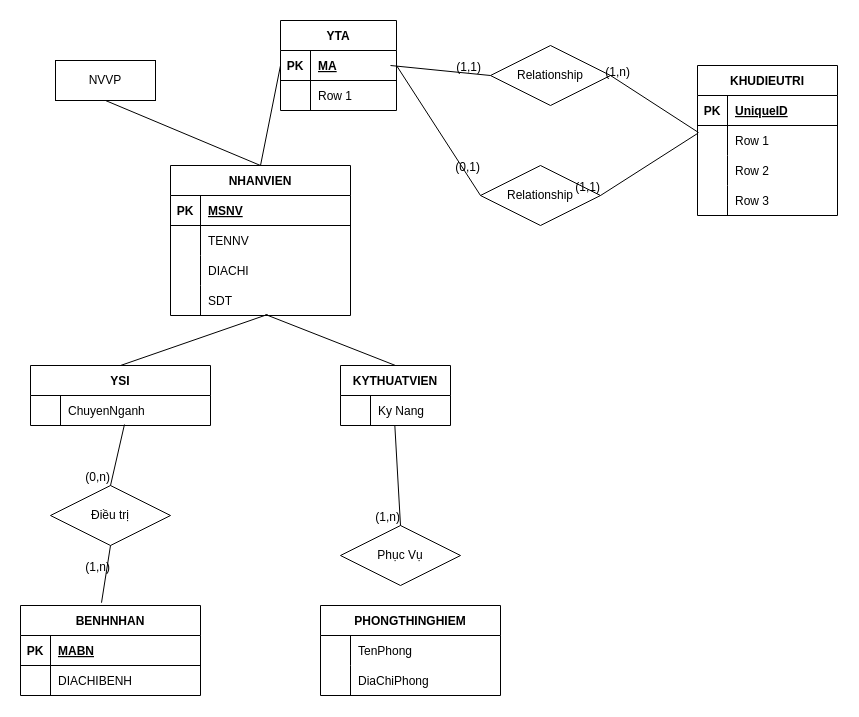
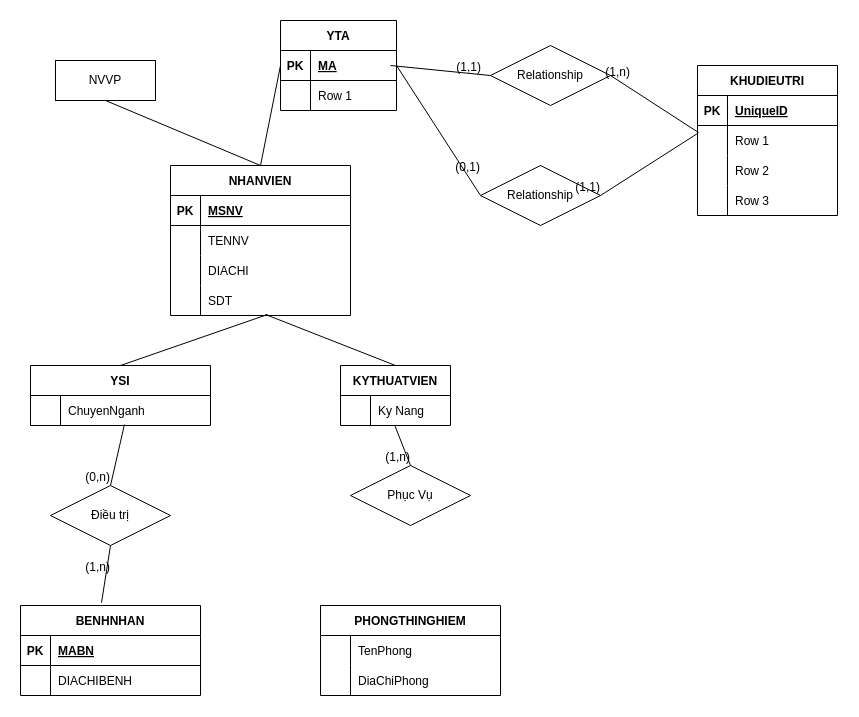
  <mxCell id="0" />
  <mxCell id="1" parent="0" />
  <mxCell id="2" value="KYTHUATVIEN" style="shape=table;startSize=30;container=1;collapsible=1;childLayout=tableLayout;fixedRows=1;rowLines=0;fontStyle=1;align=center;resizeLast=1;" parent="1" vertex="1"><mxGeometry x="340" y="365" width="110" height="60" as="geometry" /></mxCell>
  <mxCell id="3" value="" style="shape=tableRow;horizontal=0;startSize=0;swimlaneHead=0;swimlaneBody=0;fillColor=none;collapsible=0;dropTarget=0;points=[[0,0.5],[1,0.5]];portConstraint=eastwest;top=0;left=0;right=0;bottom=0;" parent="2" vertex="1"><mxGeometry y="30" width="110" height="30" as="geometry" /></mxCell>
  <mxCell id="4" value="" style="shape=partialRectangle;connectable=0;fillColor=none;top=0;left=0;bottom=0;right=0;editable=1;overflow=hidden;" parent="3" vertex="1"><mxGeometry width="30" height="30" as="geometry"><mxRectangle width="30" height="30" as="alternateBounds" /></mxGeometry></mxCell>
  <mxCell id="5" value="Ky Nang" style="shape=partialRectangle;connectable=0;fillColor=none;top=0;left=0;bottom=0;right=0;align=left;spacingLeft=6;overflow=hidden;" parent="3" vertex="1"><mxGeometry x="30" width="80" height="30" as="geometry"><mxRectangle width="80" height="30" as="alternateBounds" /></mxGeometry></mxCell>
- <mxCell id="6" value="Phục Vụ" style="shape=rhombus;perimeter=rhombusPerimeter;whiteSpace=wrap;html=1;align=center;" parent="1" vertex="1"><mxGeometry x="340" y="525" width="120" height="60" as="geometry" /></mxCell>
+ <mxCell id="6" value="Phục Vụ" style="shape=rhombus;perimeter=rhombusPerimeter;whiteSpace=wrap;html=1;align=center;" parent="1" vertex="1"><mxGeometry x="350" y="465" width="120" height="60" as="geometry" /></mxCell>
  <mxCell id="7" value="" style="endArrow=none;html=1;rounded=0;entryX=0.5;entryY=0;entryDx=0;entryDy=0;exitX=0.494;exitY=1;exitDx=0;exitDy=0;exitPerimeter=0;" parent="1" source="3" target="6" edge="1"><mxGeometry relative="1" as="geometry"><mxPoint x="340" y="185" as="sourcePoint" /><mxPoint x="500" y="185" as="targetPoint" /></mxGeometry></mxCell>
  <mxCell id="8" value="(1,n)" style="resizable=0;html=1;align=right;verticalAlign=bottom;" parent="7" connectable="0" vertex="1"><mxGeometry x="1" relative="1" as="geometry"><mxPoint as="offset" /></mxGeometry></mxCell>
  <mxCell id="9" value="NHANVIEN" style="shape=table;startSize=30;container=1;collapsible=1;childLayout=tableLayout;fixedRows=1;rowLines=0;fontStyle=1;align=center;resizeLast=1;" parent="1" vertex="1"><mxGeometry x="170" y="165" width="180" height="150" as="geometry" /></mxCell>
  <mxCell id="10" value="" style="shape=tableRow;horizontal=0;startSize=0;swimlaneHead=0;swimlaneBody=0;fillColor=none;collapsible=0;dropTarget=0;points=[[0,0.5],[1,0.5]];portConstraint=eastwest;top=0;left=0;right=0;bottom=1;" parent="9" vertex="1"><mxGeometry y="30" width="180" height="30" as="geometry" /></mxCell>
  <mxCell id="11" value="PK" style="shape=partialRectangle;connectable=0;fillColor=none;top=0;left=0;bottom=0;right=0;fontStyle=1;overflow=hidden;" parent="10" vertex="1"><mxGeometry width="30" height="30" as="geometry"><mxRectangle width="30" height="30" as="alternateBounds" /></mxGeometry></mxCell>
  <mxCell id="12" value="MSNV" style="shape=partialRectangle;connectable=0;fillColor=none;top=0;left=0;bottom=0;right=0;align=left;spacingLeft=6;fontStyle=5;overflow=hidden;" parent="10" vertex="1"><mxGeometry x="30" width="150" height="30" as="geometry"><mxRectangle width="150" height="30" as="alternateBounds" /></mxGeometry></mxCell>
  <mxCell id="13" value="" style="shape=tableRow;horizontal=0;startSize=0;swimlaneHead=0;swimlaneBody=0;fillColor=none;collapsible=0;dropTarget=0;points=[[0,0.5],[1,0.5]];portConstraint=eastwest;top=0;left=0;right=0;bottom=0;" parent="9" vertex="1"><mxGeometry y="60" width="180" height="30" as="geometry" /></mxCell>
  <mxCell id="14" value="" style="shape=partialRectangle;connectable=0;fillColor=none;top=0;left=0;bottom=0;right=0;editable=1;overflow=hidden;" parent="13" vertex="1"><mxGeometry width="30" height="30" as="geometry"><mxRectangle width="30" height="30" as="alternateBounds" /></mxGeometry></mxCell>
  <mxCell id="15" value="TENNV" style="shape=partialRectangle;connectable=0;fillColor=none;top=0;left=0;bottom=0;right=0;align=left;spacingLeft=6;overflow=hidden;" parent="13" vertex="1"><mxGeometry x="30" width="150" height="30" as="geometry"><mxRectangle width="150" height="30" as="alternateBounds" /></mxGeometry></mxCell>
  <mxCell id="16" value="" style="shape=tableRow;horizontal=0;startSize=0;swimlaneHead=0;swimlaneBody=0;fillColor=none;collapsible=0;dropTarget=0;points=[[0,0.5],[1,0.5]];portConstraint=eastwest;top=0;left=0;right=0;bottom=0;" parent="9" vertex="1"><mxGeometry y="90" width="180" height="30" as="geometry" /></mxCell>
  <mxCell id="17" value="" style="shape=partialRectangle;connectable=0;fillColor=none;top=0;left=0;bottom=0;right=0;editable=1;overflow=hidden;" parent="16" vertex="1"><mxGeometry width="30" height="30" as="geometry"><mxRectangle width="30" height="30" as="alternateBounds" /></mxGeometry></mxCell>
  <mxCell id="18" value="DIACHI" style="shape=partialRectangle;connectable=0;fillColor=none;top=0;left=0;bottom=0;right=0;align=left;spacingLeft=6;overflow=hidden;" parent="16" vertex="1"><mxGeometry x="30" width="150" height="30" as="geometry"><mxRectangle width="150" height="30" as="alternateBounds" /></mxGeometry></mxCell>
  <mxCell id="19" value="" style="shape=tableRow;horizontal=0;startSize=0;swimlaneHead=0;swimlaneBody=0;fillColor=none;collapsible=0;dropTarget=0;points=[[0,0.5],[1,0.5]];portConstraint=eastwest;top=0;left=0;right=0;bottom=0;" parent="9" vertex="1"><mxGeometry y="120" width="180" height="30" as="geometry" /></mxCell>
  <mxCell id="20" value="" style="shape=partialRectangle;connectable=0;fillColor=none;top=0;left=0;bottom=0;right=0;editable=1;overflow=hidden;" parent="19" vertex="1"><mxGeometry width="30" height="30" as="geometry"><mxRectangle width="30" height="30" as="alternateBounds" /></mxGeometry></mxCell>
  <mxCell id="21" value="SDT" style="shape=partialRectangle;connectable=0;fillColor=none;top=0;left=0;bottom=0;right=0;align=left;spacingLeft=6;overflow=hidden;" parent="19" vertex="1"><mxGeometry x="30" width="150" height="30" as="geometry"><mxRectangle width="150" height="30" as="alternateBounds" /></mxGeometry></mxCell>
  <mxCell id="22" value="YSI" style="shape=table;startSize=30;container=1;collapsible=1;childLayout=tableLayout;fixedRows=1;rowLines=0;fontStyle=1;align=center;resizeLast=1;" parent="1" vertex="1"><mxGeometry x="30" y="365" width="180" height="60" as="geometry" /></mxCell>
  <mxCell id="23" value="" style="shape=tableRow;horizontal=0;startSize=0;swimlaneHead=0;swimlaneBody=0;fillColor=none;collapsible=0;dropTarget=0;points=[[0,0.5],[1,0.5]];portConstraint=eastwest;top=0;left=0;right=0;bottom=0;" parent="22" vertex="1"><mxGeometry y="30" width="180" height="30" as="geometry" /></mxCell>
  <mxCell id="24" value="" style="shape=partialRectangle;connectable=0;fillColor=none;top=0;left=0;bottom=0;right=0;editable=1;overflow=hidden;" parent="23" vertex="1"><mxGeometry width="30" height="30" as="geometry"><mxRectangle width="30" height="30" as="alternateBounds" /></mxGeometry></mxCell>
  <mxCell id="25" value="ChuyenNganh" style="shape=partialRectangle;connectable=0;fillColor=none;top=0;left=0;bottom=0;right=0;align=left;spacingLeft=6;overflow=hidden;" parent="23" vertex="1"><mxGeometry x="30" width="150" height="30" as="geometry"><mxRectangle width="150" height="30" as="alternateBounds" /></mxGeometry></mxCell>
  <mxCell id="26" value="Điều trị" style="shape=rhombus;perimeter=rhombusPerimeter;whiteSpace=wrap;html=1;align=center;" parent="1" vertex="1"><mxGeometry x="50" y="485" width="120" height="60" as="geometry" /></mxCell>
  <mxCell id="27" value="" style="endArrow=none;html=1;rounded=0;entryX=0.5;entryY=0;entryDx=0;entryDy=0;exitX=0.522;exitY=0.967;exitDx=0;exitDy=0;exitPerimeter=0;" parent="1" source="23" target="26" edge="1"><mxGeometry relative="1" as="geometry"><mxPoint x="340" y="585" as="sourcePoint" /><mxPoint x="500" y="585" as="targetPoint" /></mxGeometry></mxCell>
  <mxCell id="28" value="(0,n)" style="resizable=0;html=1;align=right;verticalAlign=bottom;" parent="27" connectable="0" vertex="1"><mxGeometry x="1" relative="1" as="geometry" /></mxCell>
  <mxCell id="29" value="BENHNHAN" style="shape=table;startSize=30;container=1;collapsible=1;childLayout=tableLayout;fixedRows=1;rowLines=0;fontStyle=1;align=center;resizeLast=1;" parent="1" vertex="1"><mxGeometry x="20" y="605" width="180" height="90" as="geometry" /></mxCell>
  <mxCell id="30" value="" style="shape=tableRow;horizontal=0;startSize=0;swimlaneHead=0;swimlaneBody=0;fillColor=none;collapsible=0;dropTarget=0;points=[[0,0.5],[1,0.5]];portConstraint=eastwest;top=0;left=0;right=0;bottom=1;" parent="29" vertex="1"><mxGeometry y="30" width="180" height="30" as="geometry" /></mxCell>
  <mxCell id="31" value="PK" style="shape=partialRectangle;connectable=0;fillColor=none;top=0;left=0;bottom=0;right=0;fontStyle=1;overflow=hidden;" parent="30" vertex="1"><mxGeometry width="30" height="30" as="geometry"><mxRectangle width="30" height="30" as="alternateBounds" /></mxGeometry></mxCell>
  <mxCell id="32" value="MABN" style="shape=partialRectangle;connectable=0;fillColor=none;top=0;left=0;bottom=0;right=0;align=left;spacingLeft=6;fontStyle=5;overflow=hidden;" parent="30" vertex="1"><mxGeometry x="30" width="150" height="30" as="geometry"><mxRectangle width="150" height="30" as="alternateBounds" /></mxGeometry></mxCell>
  <mxCell id="33" value="" style="shape=tableRow;horizontal=0;startSize=0;swimlaneHead=0;swimlaneBody=0;fillColor=none;collapsible=0;dropTarget=0;points=[[0,0.5],[1,0.5]];portConstraint=eastwest;top=0;left=0;right=0;bottom=0;" parent="29" vertex="1"><mxGeometry y="60" width="180" height="30" as="geometry" /></mxCell>
  <mxCell id="34" value="" style="shape=partialRectangle;connectable=0;fillColor=none;top=0;left=0;bottom=0;right=0;editable=1;overflow=hidden;" parent="33" vertex="1"><mxGeometry width="30" height="30" as="geometry"><mxRectangle width="30" height="30" as="alternateBounds" /></mxGeometry></mxCell>
  <mxCell id="35" value="DIACHIBENH" style="shape=partialRectangle;connectable=0;fillColor=none;top=0;left=0;bottom=0;right=0;align=left;spacingLeft=6;overflow=hidden;" parent="33" vertex="1"><mxGeometry x="30" width="150" height="30" as="geometry"><mxRectangle width="150" height="30" as="alternateBounds" /></mxGeometry></mxCell>
  <mxCell id="36" value="" style="endArrow=none;html=1;rounded=0;entryX=0.5;entryY=1;entryDx=0;entryDy=0;exitX=0.45;exitY=-0.031;exitDx=0;exitDy=0;exitPerimeter=0;" parent="1" source="29" target="26" edge="1"><mxGeometry relative="1" as="geometry"><mxPoint x="340" y="585" as="sourcePoint" /><mxPoint x="500" y="585" as="targetPoint" /></mxGeometry></mxCell>
  <mxCell id="37" value="(1,n)" style="resizable=0;html=1;align=right;verticalAlign=bottom;" parent="36" connectable="0" vertex="1"><mxGeometry x="1" relative="1" as="geometry"><mxPoint y="30" as="offset" /></mxGeometry></mxCell>
  <mxCell id="38" value="PHONGTHINGHIEM" style="shape=table;startSize=30;container=1;collapsible=1;childLayout=tableLayout;fixedRows=1;rowLines=0;fontStyle=1;align=center;resizeLast=1;" parent="1" vertex="1"><mxGeometry x="320" y="605" width="180" height="90" as="geometry" /></mxCell>
  <mxCell id="39" value="" style="shape=tableRow;horizontal=0;startSize=0;swimlaneHead=0;swimlaneBody=0;fillColor=none;collapsible=0;dropTarget=0;points=[[0,0.5],[1,0.5]];portConstraint=eastwest;top=0;left=0;right=0;bottom=0;" parent="38" vertex="1"><mxGeometry y="30" width="180" height="30" as="geometry" /></mxCell>
  <mxCell id="40" value="" style="shape=partialRectangle;connectable=0;fillColor=none;top=0;left=0;bottom=0;right=0;editable=1;overflow=hidden;" parent="39" vertex="1"><mxGeometry width="30" height="30" as="geometry"><mxRectangle width="30" height="30" as="alternateBounds" /></mxGeometry></mxCell>
  <mxCell id="41" value="TenPhong" style="shape=partialRectangle;connectable=0;fillColor=none;top=0;left=0;bottom=0;right=0;align=left;spacingLeft=6;overflow=hidden;" parent="39" vertex="1"><mxGeometry x="30" width="150" height="30" as="geometry"><mxRectangle width="150" height="30" as="alternateBounds" /></mxGeometry></mxCell>
  <mxCell id="42" value="" style="shape=tableRow;horizontal=0;startSize=0;swimlaneHead=0;swimlaneBody=0;fillColor=none;collapsible=0;dropTarget=0;points=[[0,0.5],[1,0.5]];portConstraint=eastwest;top=0;left=0;right=0;bottom=0;" parent="38" vertex="1"><mxGeometry y="60" width="180" height="30" as="geometry" /></mxCell>
  <mxCell id="43" value="" style="shape=partialRectangle;connectable=0;fillColor=none;top=0;left=0;bottom=0;right=0;editable=1;overflow=hidden;" parent="42" vertex="1"><mxGeometry width="30" height="30" as="geometry"><mxRectangle width="30" height="30" as="alternateBounds" /></mxGeometry></mxCell>
  <mxCell id="44" value="DiaChiPhong" style="shape=partialRectangle;connectable=0;fillColor=none;top=0;left=0;bottom=0;right=0;align=left;spacingLeft=6;overflow=hidden;" parent="42" vertex="1"><mxGeometry x="30" width="150" height="30" as="geometry"><mxRectangle width="150" height="30" as="alternateBounds" /></mxGeometry></mxCell>
  <mxCell id="45" value="" style="endArrow=none;html=1;rounded=0;entryX=0.539;entryY=0.967;entryDx=0;entryDy=0;entryPerimeter=0;exitX=0.5;exitY=0;exitDx=0;exitDy=0;" parent="1" source="22" target="19" edge="1"><mxGeometry relative="1" as="geometry"><mxPoint x="230" y="405" as="sourcePoint" /><mxPoint x="490" y="375" as="targetPoint" /></mxGeometry></mxCell>
  <mxCell id="46" value="" style="endArrow=none;html=1;rounded=0;entryX=0.5;entryY=0;entryDx=0;entryDy=0;exitX=0.528;exitY=0.967;exitDx=0;exitDy=0;exitPerimeter=0;" parent="1" source="19" target="2" edge="1"><mxGeometry relative="1" as="geometry"><mxPoint x="240" y="415" as="sourcePoint" /><mxPoint x="487.02" y="344.01" as="targetPoint" /></mxGeometry></mxCell>
  <mxCell id="47" value="NVVP" style="whiteSpace=wrap;html=1;align=center;" parent="1" vertex="1"><mxGeometry x="55" y="60" width="100" height="40" as="geometry" /></mxCell>
  <mxCell id="48" value="" style="endArrow=none;html=1;rounded=0;exitX=0.5;exitY=1;exitDx=0;exitDy=0;entryX=0.5;entryY=0;entryDx=0;entryDy=0;" parent="1" source="47" target="9" edge="1"><mxGeometry relative="1" as="geometry"><mxPoint x="310" y="175" as="sourcePoint" /><mxPoint x="470" y="175" as="targetPoint" /></mxGeometry></mxCell>
  <mxCell id="49" value="YTA" style="shape=table;startSize=30;container=1;collapsible=1;childLayout=tableLayout;fixedRows=1;rowLines=0;fontStyle=1;align=center;resizeLast=1;" parent="1" vertex="1"><mxGeometry x="280" y="20" width="116" height="90" as="geometry" /></mxCell>
  <mxCell id="50" value="" style="shape=tableRow;horizontal=0;startSize=0;swimlaneHead=0;swimlaneBody=0;fillColor=none;collapsible=0;dropTarget=0;points=[[0,0.5],[1,0.5]];portConstraint=eastwest;top=0;left=0;right=0;bottom=1;" parent="49" vertex="1"><mxGeometry y="30" width="116" height="30" as="geometry" /></mxCell>
  <mxCell id="51" value="PK" style="shape=partialRectangle;connectable=0;fillColor=none;top=0;left=0;bottom=0;right=0;fontStyle=1;overflow=hidden;" parent="50" vertex="1"><mxGeometry width="30" height="30" as="geometry"><mxRectangle width="30" height="30" as="alternateBounds" /></mxGeometry></mxCell>
  <mxCell id="52" value="MA" style="shape=partialRectangle;connectable=0;fillColor=none;top=0;left=0;bottom=0;right=0;align=left;spacingLeft=6;fontStyle=5;overflow=hidden;" parent="50" vertex="1"><mxGeometry x="30" width="86" height="30" as="geometry"><mxRectangle width="86" height="30" as="alternateBounds" /></mxGeometry></mxCell>
  <mxCell id="53" value="" style="shape=tableRow;horizontal=0;startSize=0;swimlaneHead=0;swimlaneBody=0;fillColor=none;collapsible=0;dropTarget=0;points=[[0,0.5],[1,0.5]];portConstraint=eastwest;top=0;left=0;right=0;bottom=0;" parent="49" vertex="1"><mxGeometry y="60" width="116" height="30" as="geometry" /></mxCell>
  <mxCell id="54" value="" style="shape=partialRectangle;connectable=0;fillColor=none;top=0;left=0;bottom=0;right=0;editable=1;overflow=hidden;" parent="53" vertex="1"><mxGeometry width="30" height="30" as="geometry"><mxRectangle width="30" height="30" as="alternateBounds" /></mxGeometry></mxCell>
  <mxCell id="55" value="Row 1" style="shape=partialRectangle;connectable=0;fillColor=none;top=0;left=0;bottom=0;right=0;align=left;spacingLeft=6;overflow=hidden;" parent="53" vertex="1"><mxGeometry x="30" width="86" height="30" as="geometry"><mxRectangle width="86" height="30" as="alternateBounds" /></mxGeometry></mxCell>
  <mxCell id="56" value="" style="endArrow=none;html=1;rounded=0;entryX=0;entryY=0.5;entryDx=0;entryDy=0;exitX=0.5;exitY=0;exitDx=0;exitDy=0;" parent="1" source="9" target="50" edge="1"><mxGeometry relative="1" as="geometry"><mxPoint x="420" y="185" as="sourcePoint" /><mxPoint x="580" y="185" as="targetPoint" /></mxGeometry></mxCell>
  <mxCell id="57" value="Relationship" style="shape=rhombus;perimeter=rhombusPerimeter;whiteSpace=wrap;html=1;align=center;" parent="1" vertex="1"><mxGeometry x="490" y="45" width="120" height="60" as="geometry" /></mxCell>
  <mxCell id="58" value="Relationship" style="shape=rhombus;perimeter=rhombusPerimeter;whiteSpace=wrap;html=1;align=center;" parent="1" vertex="1"><mxGeometry x="480" y="165" width="120" height="60" as="geometry" /></mxCell>
  <mxCell id="59" value="" style="endArrow=none;html=1;rounded=0;entryX=0;entryY=0.5;entryDx=0;entryDy=0;" parent="1" target="57" edge="1"><mxGeometry relative="1" as="geometry"><mxPoint x="390" y="65" as="sourcePoint" /><mxPoint x="640" y="35" as="targetPoint" /></mxGeometry></mxCell>
  <mxCell id="60" value="(1,1)" style="resizable=0;html=1;align=right;verticalAlign=bottom;" parent="59" connectable="0" vertex="1"><mxGeometry x="1" relative="1" as="geometry"><mxPoint x="-9" as="offset" /></mxGeometry></mxCell>
  <mxCell id="61" value="" style="endArrow=none;html=1;rounded=0;entryX=0;entryY=0.5;entryDx=0;entryDy=0;exitX=1;exitY=0.5;exitDx=0;exitDy=0;" parent="1" source="50" target="58" edge="1"><mxGeometry relative="1" as="geometry"><mxPoint x="409.016" y="66.99" as="sourcePoint" /><mxPoint x="610" y="105" as="targetPoint" /></mxGeometry></mxCell>
  <mxCell id="62" value="(0,1)" style="resizable=0;html=1;align=right;verticalAlign=bottom;" parent="61" connectable="0" vertex="1"><mxGeometry x="1" relative="1" as="geometry"><mxPoint y="-20" as="offset" /></mxGeometry></mxCell>
  <mxCell id="63" value="KHUDIEUTRI" style="shape=table;startSize=30;container=1;collapsible=1;childLayout=tableLayout;fixedRows=1;rowLines=0;fontStyle=1;align=center;resizeLast=1;" parent="1" vertex="1"><mxGeometry x="697" y="65" width="140" height="150" as="geometry" /></mxCell>
  <mxCell id="64" value="" style="shape=tableRow;horizontal=0;startSize=0;swimlaneHead=0;swimlaneBody=0;fillColor=none;collapsible=0;dropTarget=0;points=[[0,0.5],[1,0.5]];portConstraint=eastwest;top=0;left=0;right=0;bottom=1;" parent="63" vertex="1"><mxGeometry y="30" width="140" height="30" as="geometry" /></mxCell>
  <mxCell id="65" value="PK" style="shape=partialRectangle;connectable=0;fillColor=none;top=0;left=0;bottom=0;right=0;fontStyle=1;overflow=hidden;" parent="64" vertex="1"><mxGeometry width="30" height="30" as="geometry"><mxRectangle width="30" height="30" as="alternateBounds" /></mxGeometry></mxCell>
  <mxCell id="66" value="UniqueID" style="shape=partialRectangle;connectable=0;fillColor=none;top=0;left=0;bottom=0;right=0;align=left;spacingLeft=6;fontStyle=5;overflow=hidden;" parent="64" vertex="1"><mxGeometry x="30" width="110" height="30" as="geometry"><mxRectangle width="110" height="30" as="alternateBounds" /></mxGeometry></mxCell>
  <mxCell id="67" value="" style="shape=tableRow;horizontal=0;startSize=0;swimlaneHead=0;swimlaneBody=0;fillColor=none;collapsible=0;dropTarget=0;points=[[0,0.5],[1,0.5]];portConstraint=eastwest;top=0;left=0;right=0;bottom=0;" parent="63" vertex="1"><mxGeometry y="60" width="140" height="30" as="geometry" /></mxCell>
  <mxCell id="68" value="" style="shape=partialRectangle;connectable=0;fillColor=none;top=0;left=0;bottom=0;right=0;editable=1;overflow=hidden;" parent="67" vertex="1"><mxGeometry width="30" height="30" as="geometry"><mxRectangle width="30" height="30" as="alternateBounds" /></mxGeometry></mxCell>
  <mxCell id="69" value="Row 1" style="shape=partialRectangle;connectable=0;fillColor=none;top=0;left=0;bottom=0;right=0;align=left;spacingLeft=6;overflow=hidden;" parent="67" vertex="1"><mxGeometry x="30" width="110" height="30" as="geometry"><mxRectangle width="110" height="30" as="alternateBounds" /></mxGeometry></mxCell>
  <mxCell id="70" value="" style="shape=tableRow;horizontal=0;startSize=0;swimlaneHead=0;swimlaneBody=0;fillColor=none;collapsible=0;dropTarget=0;points=[[0,0.5],[1,0.5]];portConstraint=eastwest;top=0;left=0;right=0;bottom=0;" parent="63" vertex="1"><mxGeometry y="90" width="140" height="30" as="geometry" /></mxCell>
  <mxCell id="71" value="" style="shape=partialRectangle;connectable=0;fillColor=none;top=0;left=0;bottom=0;right=0;editable=1;overflow=hidden;" parent="70" vertex="1"><mxGeometry width="30" height="30" as="geometry"><mxRectangle width="30" height="30" as="alternateBounds" /></mxGeometry></mxCell>
  <mxCell id="72" value="Row 2" style="shape=partialRectangle;connectable=0;fillColor=none;top=0;left=0;bottom=0;right=0;align=left;spacingLeft=6;overflow=hidden;" parent="70" vertex="1"><mxGeometry x="30" width="110" height="30" as="geometry"><mxRectangle width="110" height="30" as="alternateBounds" /></mxGeometry></mxCell>
  <mxCell id="73" value="" style="shape=tableRow;horizontal=0;startSize=0;swimlaneHead=0;swimlaneBody=0;fillColor=none;collapsible=0;dropTarget=0;points=[[0,0.5],[1,0.5]];portConstraint=eastwest;top=0;left=0;right=0;bottom=0;" parent="63" vertex="1"><mxGeometry y="120" width="140" height="30" as="geometry" /></mxCell>
  <mxCell id="74" value="" style="shape=partialRectangle;connectable=0;fillColor=none;top=0;left=0;bottom=0;right=0;editable=1;overflow=hidden;" parent="73" vertex="1"><mxGeometry width="30" height="30" as="geometry"><mxRectangle width="30" height="30" as="alternateBounds" /></mxGeometry></mxCell>
  <mxCell id="75" value="Row 3" style="shape=partialRectangle;connectable=0;fillColor=none;top=0;left=0;bottom=0;right=0;align=left;spacingLeft=6;overflow=hidden;" parent="73" vertex="1"><mxGeometry x="30" width="110" height="30" as="geometry"><mxRectangle width="110" height="30" as="alternateBounds" /></mxGeometry></mxCell>
  <mxCell id="76" value="" style="endArrow=none;html=1;rounded=0;entryX=1;entryY=0.5;entryDx=0;entryDy=0;exitX=0.007;exitY=0.233;exitDx=0;exitDy=0;exitPerimeter=0;" parent="1" source="67" target="57" edge="1"><mxGeometry relative="1" as="geometry"><mxPoint x="420" y="185" as="sourcePoint" /><mxPoint x="580" y="185" as="targetPoint" /></mxGeometry></mxCell>
  <mxCell id="77" value="(1,n)" style="resizable=0;html=1;align=right;verticalAlign=bottom;" parent="76" connectable="0" vertex="1"><mxGeometry x="1" relative="1" as="geometry"><mxPoint x="20" y="5" as="offset" /></mxGeometry></mxCell>
  <mxCell id="78" value="" style="endArrow=none;html=1;rounded=0;entryX=1;entryY=0.5;entryDx=0;entryDy=0;exitX=0;exitY=0.267;exitDx=0;exitDy=0;exitPerimeter=0;" parent="1" source="67" target="58" edge="1"><mxGeometry relative="1" as="geometry"><mxPoint x="420" y="185" as="sourcePoint" /><mxPoint x="580" y="185" as="targetPoint" /></mxGeometry></mxCell>
  <mxCell id="79" value="(1,1)" style="resizable=0;html=1;align=right;verticalAlign=bottom;" parent="78" connectable="0" vertex="1"><mxGeometry x="1" relative="1" as="geometry" /></mxCell>
